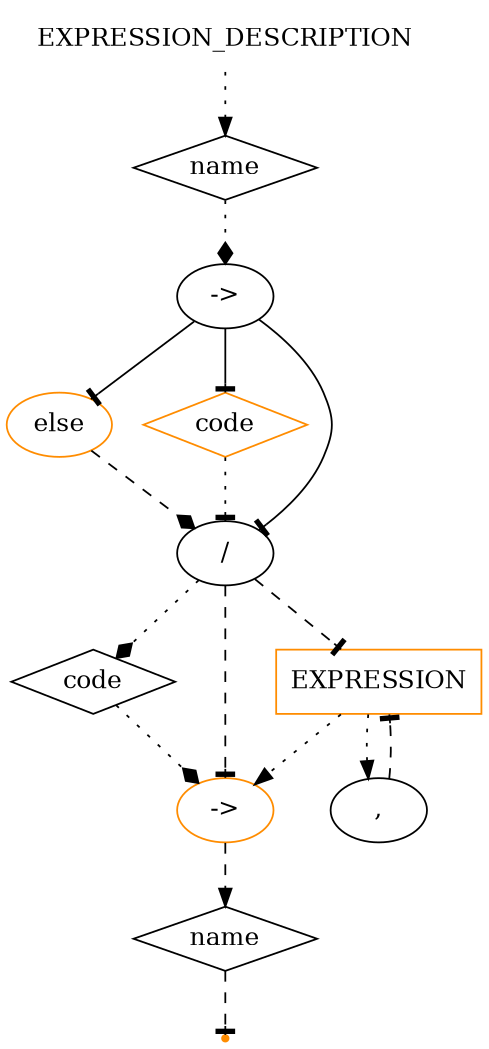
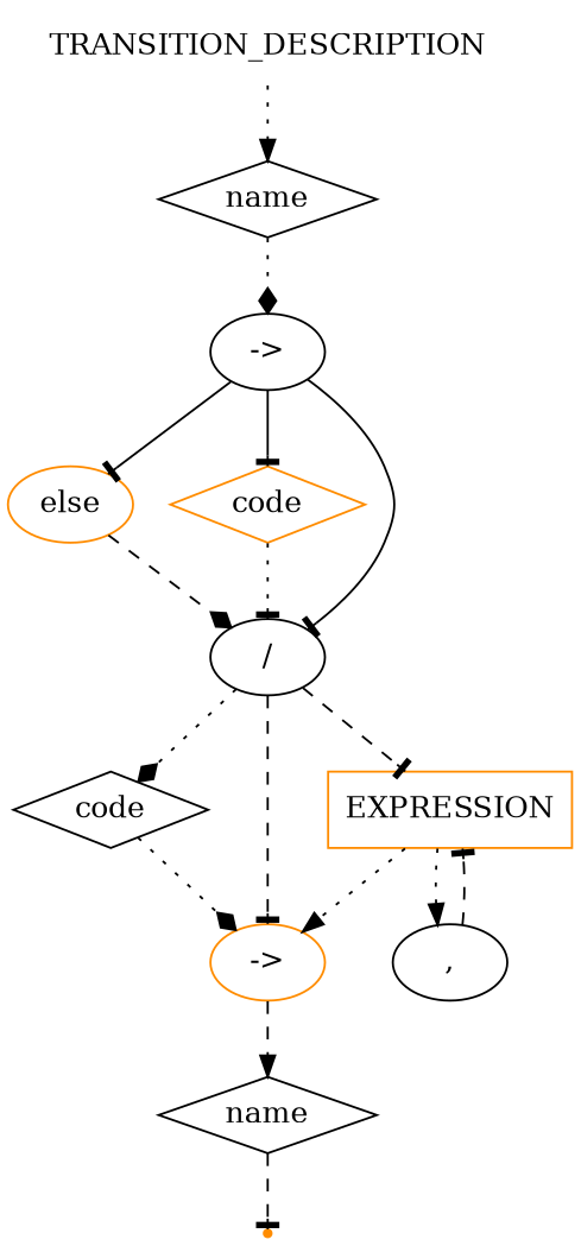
  digraph {
    node [shape=oval color=black]
    edge [style=dotted arrowhead=tee]
-   n1 [label=EXPRESSION_DESCRIPTION shape=plaintext]
+   n1 [label=TRANSITION_DESCRIPTION shape=plaintext]
    n2 [label=name shape=diamond]
    n3 [label="->"]
    n4 [label=else color=darkorange]
    n5 [label=code shape=diamond color=darkorange]
    n6 [label="/"]
    n7 [label=code shape=diamond]
    n8 [label="->" color=darkorange]
    n9 [label=EXPRESSION shape=box color=darkorange]
    n10 [label=name shape=diamond]
    end [shape=point color=darkorange]
    n12 [label=","]
    n1 -> n2 [arrowhead=normal]
    n2 -> n3 [arrowhead=diamond]
    n3 -> n4 [style=solid]
    n3 -> n5 [style=solid]
    n3 -> n6 [style=solid]
    n4 -> n6 [style=dashed arrowhead=diamond]
    n5 -> n6
    n6 -> n7 [arrowhead=diamond]
    n6 -> n8 [style=dashed]
    n6 -> n9 [style=dashed]
    n7 -> n8 [arrowhead=diamond]
    n8 -> n10 [style=dashed arrowhead=normal]
    n9 -> n8 [arrowhead=normal]
    n9 -> n12 [arrowhead=normal]
    n10 -> end [style=dashed]
    n12 -> n9 [style=dashed]
  }
